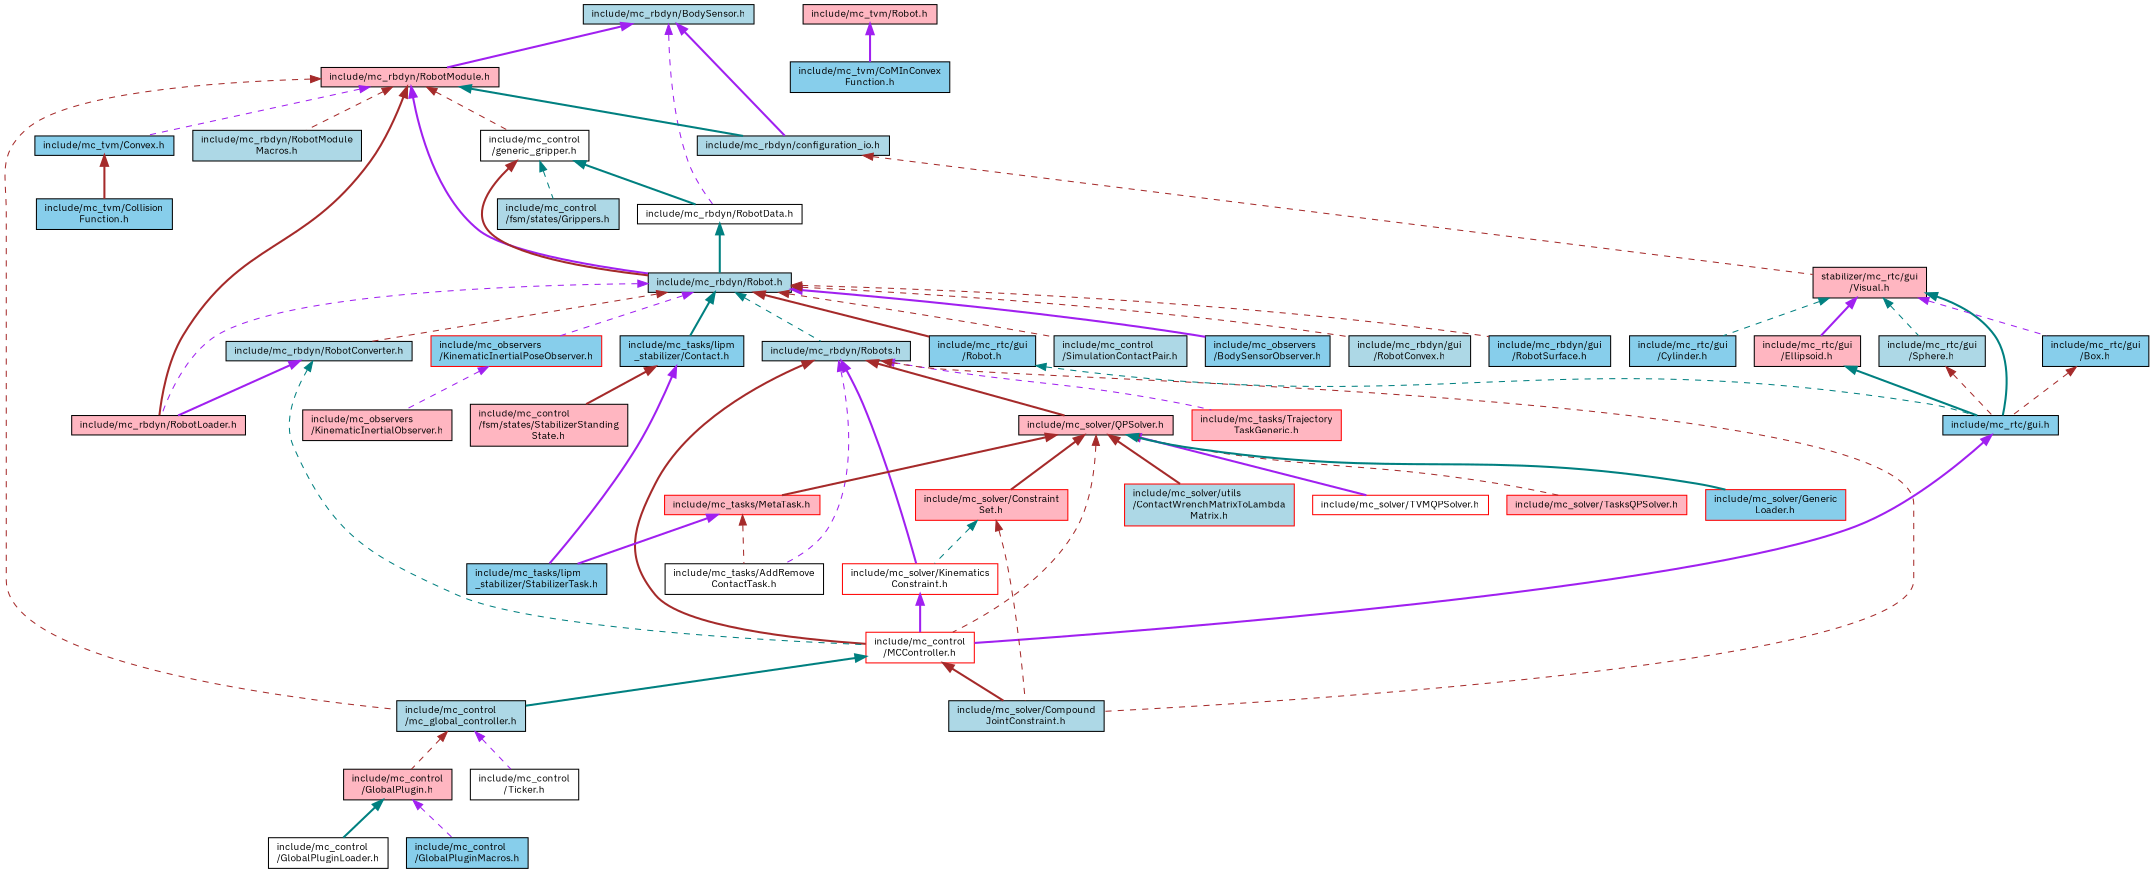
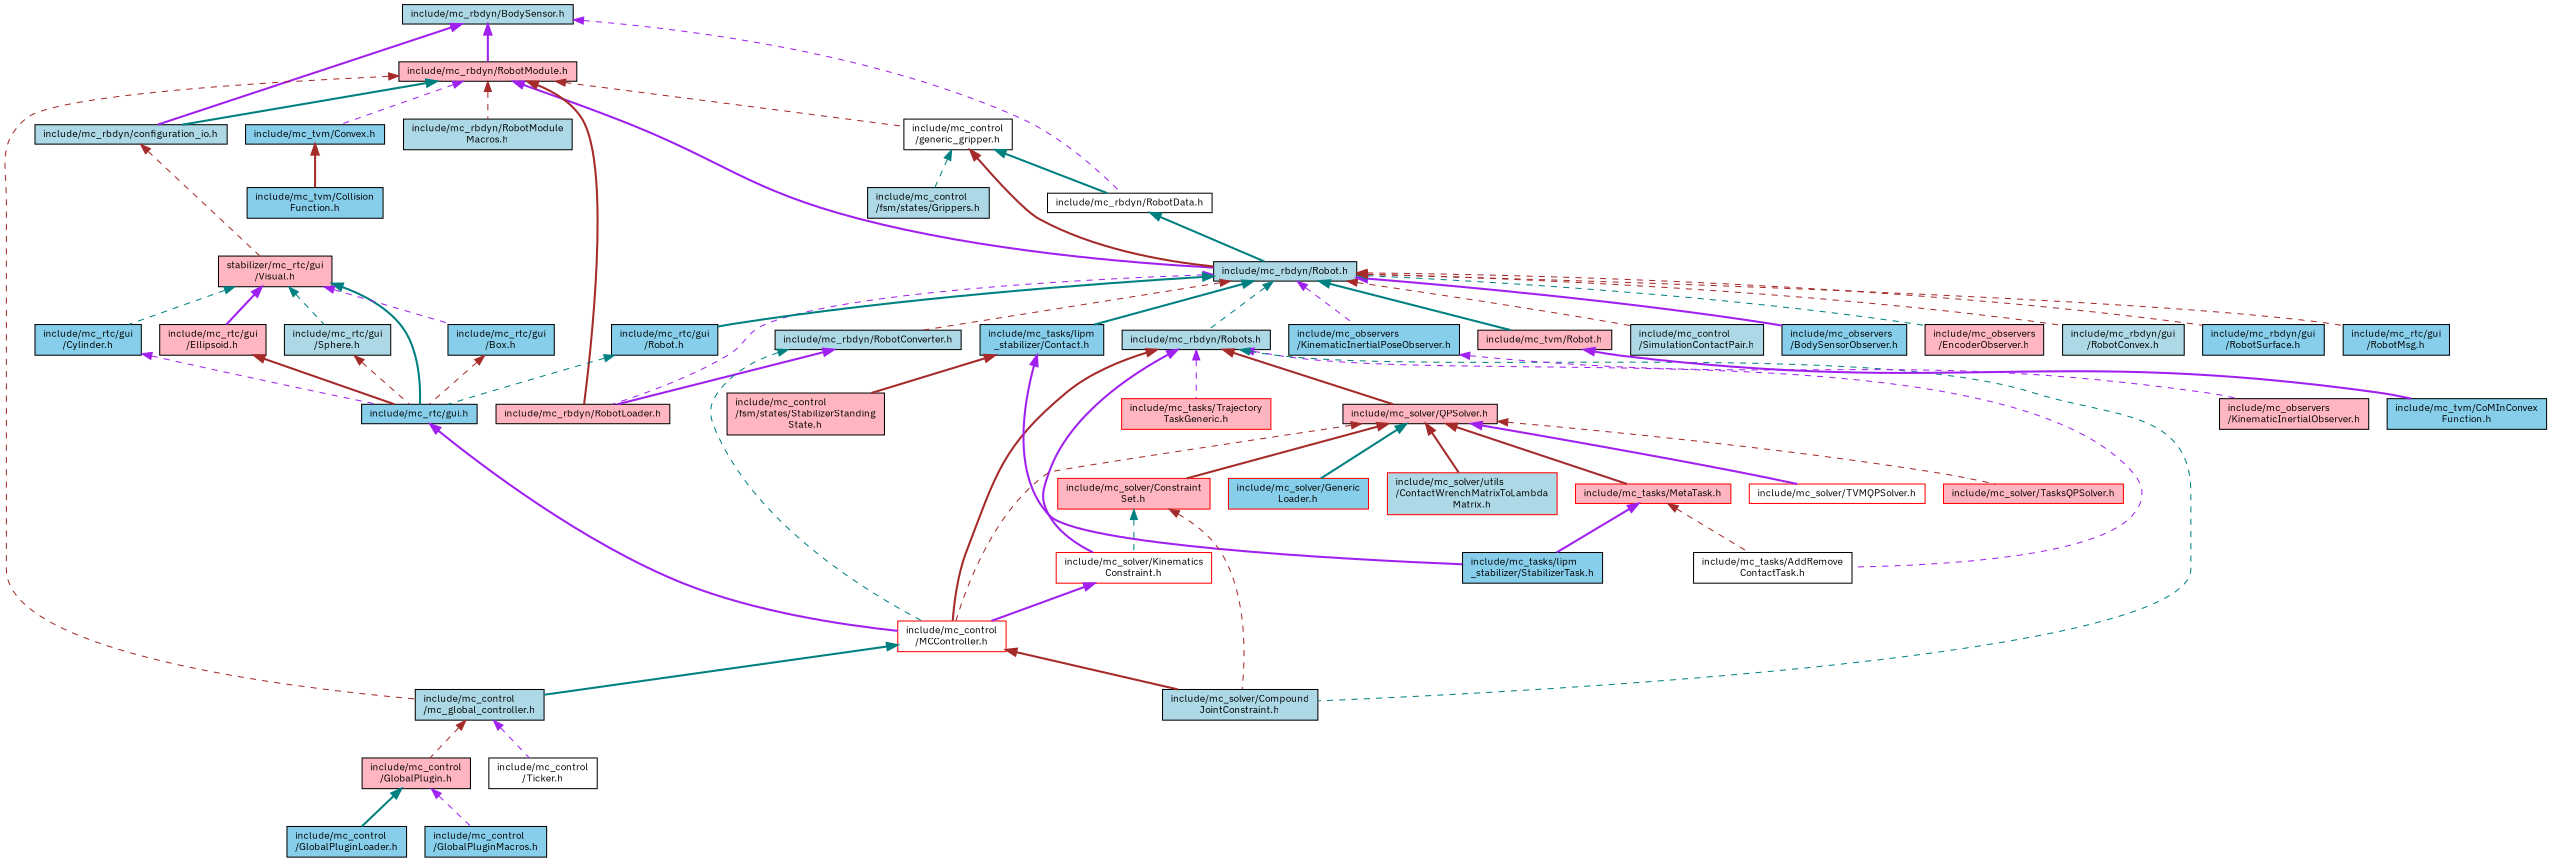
  digraph {
    fontname="IBM Plex Sans"
    node [color=black fillcolor=skyblue fontname="IBM Plex Sans" fontsize=10 shape=record style=filled]
    edge [color=brown dir=back fontname="IBM Plex Sans" fontsize=10 labelfontname=Helvetica labelfontsize=10 style=dashed]
    n1 [fillcolor=lightblue fontcolor=black height=0.2 label="include/mc_rbdyn/BodySensor.h" width=0.4]
    n2 [fillcolor=lightpink height=0.2 label="include/mc_rbdyn/RobotModule.h" width=0.4]
    n3 [fillcolor=white height=0.2 label="include/mc_rbdyn/RobotData.h" width=0.4]
    n4 [fillcolor=lightblue height=0.2 label="include/mc_rbdyn/configuration_io.h" width=0.4]
    n5 [fillcolor=white height=0.2 label="include/mc_control\l/generic_gripper.h" width=0.4]
    n6 [fillcolor=lightblue height=0.2 label="include/mc_rbdyn/Robot.h" width=0.4]
    n7 [fillcolor=lightblue height=0.2 label="include/mc_control\l/mc_global_controller.h" width=0.4]
    n8 [fillcolor=lightpink height=0.2 label="include/mc_rbdyn/RobotLoader.h" width=0.4]
    n9 [fillcolor=lightblue height=0.2 label="include/mc_rbdyn/RobotModule\lMacros.h" width=0.4]
    n10 [height=0.2 label="include/mc_tvm/Convex.h" width=0.4]
    n11 [fillcolor=lightpink height=0.2 label="stabilizer/mc_rtc/gui\l/Visual.h" width=0.4]
    n12 [fillcolor=lightblue height=0.2 label="include/mc_control\l/fsm/states/Grippers.h" width=0.4]
    n13 [fillcolor=lightblue height=0.2 label="include/mc_rbdyn/Robots.h" width=0.4]
    n14 [fillcolor=lightblue height=0.2 label="include/mc_rbdyn/RobotConverter.h" width=0.4]
    n15 [height=0.2 label="include/mc_rtc/gui\l/Robot.h" width=0.4]
    n16 [height=0.2 label="include/mc_tasks/lipm\l_stabilizer/Contact.h" width=0.4]
    n17 [fillcolor=lightblue height=0.2 label="include/mc_control\l/SimulationContactPair.h" width=0.4]
    n18 [height=0.2 label="include/mc_observers\l/BodySensorObserver.h" width=0.4]
-   n20 [color=red height=0.2 label="include/mc_observers\l/KinematicInertialPoseObserver.h" width=0.4]
+   n19 [fillcolor=lightpink height=0.2 label="include/mc_observers\l/EncoderObserver.h" width=0.4]
+   n20 [height=0.2 label="include/mc_observers\l/KinematicInertialPoseObserver.h" width=0.4]
    n21 [fillcolor=lightblue height=0.2 label="include/mc_rbdyn/gui\l/RobotConvex.h" width=0.4]
    n22 [height=0.2 label="include/mc_rbdyn/gui\l/RobotSurface.h" width=0.4]
+   n23 [height=0.2 label="include/mc_rtc/gui\l/RobotMsg.h" width=0.4]
    n24 [fillcolor=lightpink height=0.2 label="include/mc_tvm/Robot.h" width=0.4]
    n25 [fillcolor=lightpink height=0.2 label="include/mc_control\l/GlobalPlugin.h" width=0.4]
    n26 [fillcolor=white height=0.2 label="include/mc_control\l/Ticker.h" width=0.4]
    n27 [height=0.2 label="include/mc_tvm/Collision\lFunction.h" width=0.4]
    n28 [fillcolor=lightpink height=0.2 label="include/mc_solver/QPSolver.h" width=0.4]
    n29 [color=red fillcolor=lightpink height=0.2 label="include/mc_tasks/Trajectory\lTaskGeneric.h" width=0.4]
    n30 [fillcolor=white height=0.2 label="include/mc_tasks/AddRemove\lContactTask.h" width=0.4]
    n31 [fillcolor=lightblue height=0.2 label="include/mc_solver/Compound\lJointConstraint.h" width=0.4]
    n32 [color=red fillcolor=white height=0.2 label="include/mc_control\l/MCController.h" width=0.4]
    n33 [color=red fillcolor=white height=0.2 label="include/mc_solver/Kinematics\lConstraint.h" width=0.4]
    n34 [height=0.2 label="include/mc_rtc/gui.h" width=0.4]
    n35 [height=0.2 label="include/mc_tasks/lipm\l_stabilizer/StabilizerTask.h" width=0.4]
    n36 [fillcolor=lightpink height=0.2 label="include/mc_control\l/fsm/states/StabilizerStanding\lState.h" width=0.4]
    n37 [fillcolor=lightpink height=0.2 label="include/mc_observers\l/KinematicInertialObserver.h" width=0.4]
    n38 [height=0.2 label="include/mc_tvm/CoMInConvex\lFunction.h" width=0.4]
    n39 [color=red fillcolor=lightpink height=0.2 label="include/mc_tasks/MetaTask.h" width=0.4]
    n40 [color=red fillcolor=lightpink height=0.2 label="include/mc_solver/Constraint\lSet.h" width=0.4]
    n41 [color=red fillcolor=white height=0.2 label="include/mc_solver/TVMQPSolver.h" width=0.4]
    n42 [color=red fillcolor=lightpink height=0.2 label="include/mc_solver/TasksQPSolver.h" width=0.4]
    n43 [color=red height=0.2 label="include/mc_solver/Generic\lLoader.h" width=0.4]
    n44 [color=red fillcolor=lightblue height=0.2 label="include/mc_solver/utils\l/ContactWrenchMatrixToLambda\lMatrix.h" width=0.4]
-   n45 [fillcolor=white height=0.2 label="include/mc_control\l/GlobalPluginLoader.h" width=0.4]
+   n45 [height=0.2 label="include/mc_control\l/GlobalPluginLoader.h" width=0.4]
    n46 [height=0.2 label="include/mc_control\l/GlobalPluginMacros.h" width=0.4]
    n47 [height=0.2 label="include/mc_rtc/gui\l/Box.h" width=0.4]
    n48 [height=0.2 label="include/mc_rtc/gui\l/Cylinder.h" width=0.4]
    n49 [fillcolor=lightpink height=0.2 label="include/mc_rtc/gui\l/Ellipsoid.h" width=0.4]
    n50 [fillcolor=lightblue height=0.2 label="include/mc_rtc/gui\l/Sphere.h" width=0.4]
    n1 -> n2 [color=purple style=bold]
    n1 -> n3 [color=purple]
    n1 -> n4 [color=purple style=bold]
    n2 -> n4 [color=teal style=bold]
    n2 -> n5
    n2 -> n6 [color=purple style=bold]
    n2 -> n7
    n2 -> n8 [style=bold]
    n2 -> n9
    n2 -> n10 [color=purple]
    n3 -> n6 [color=teal style=bold]
    n4 -> n11
    n5 -> n3 [color=teal style=bold]
    n5 -> n6 [style=bold]
    n5 -> n12 [color=teal]
    n6 -> n8 [color=purple]
    n6 -> n13 [color=teal]
    n6 -> n14
-   n6 -> n15 [style=bold]
+   n6 -> n15 [color=teal style=bold]
    n6 -> n16 [color=teal style=bold]
    n6 -> n17
    n6 -> n18 [color=purple style=bold]
+   n6 -> n19 [color=teal]
    n6 -> n20 [color=purple]
    n6 -> n21
    n6 -> n22
+   n6 -> n23
+   n6 -> n24 [color=teal style=bold]
    n7 -> n25
    n7 -> n26 [color=purple]
    n10 -> n27 [style=bold]
    n11 -> n34 [color=teal style=bold]
    n11 -> n47 [color=purple]
    n11 -> n48 [color=teal]
    n11 -> n49 [color=purple style=bold]
    n11 -> n50 [color=teal]
    n13 -> n28 [style=bold]
    n13 -> n29 [color=purple]
    n13 -> n30 [color=purple]
-   n13 -> n31
+   n13 -> n31 [color=teal]
    n13 -> n32 [style=bold]
    n13 -> n33 [color=purple style=bold]
    n14 -> n8 [color=purple style=bold]
    n14 -> n32 [color=teal]
    n15 -> n34 [color=teal]
    n16 -> n35 [color=purple style=bold]
    n16 -> n36 [style=bold]
    n20 -> n37 [color=purple]
    n24 -> n38 [color=purple style=bold]
    n25 -> n45 [color=teal style=bold]
    n25 -> n46 [color=purple]
    n28 -> n32
    n28 -> n39 [style=bold]
    n28 -> n40 [style=bold]
    n28 -> n41 [color=purple style=bold]
    n28 -> n42
    n28 -> n43 [color=teal style=bold]
    n28 -> n44 [style=bold]
    n32 -> n7 [color=teal style=bold]
    n32 -> n31 [style=bold]
    n33 -> n32 [color=purple style=bold]
    n34 -> n32 [color=purple style=bold]
    n39 -> n30
    n39 -> n35 [color=purple style=bold]
    n40 -> n31
    n40 -> n33 [color=teal]
    n47 -> n34
-   n49 -> n34 [color=teal style=bold]
+   n48 -> n34 [color=purple]
+   n49 -> n34 [style=bold]
    n50 -> n34
  }
